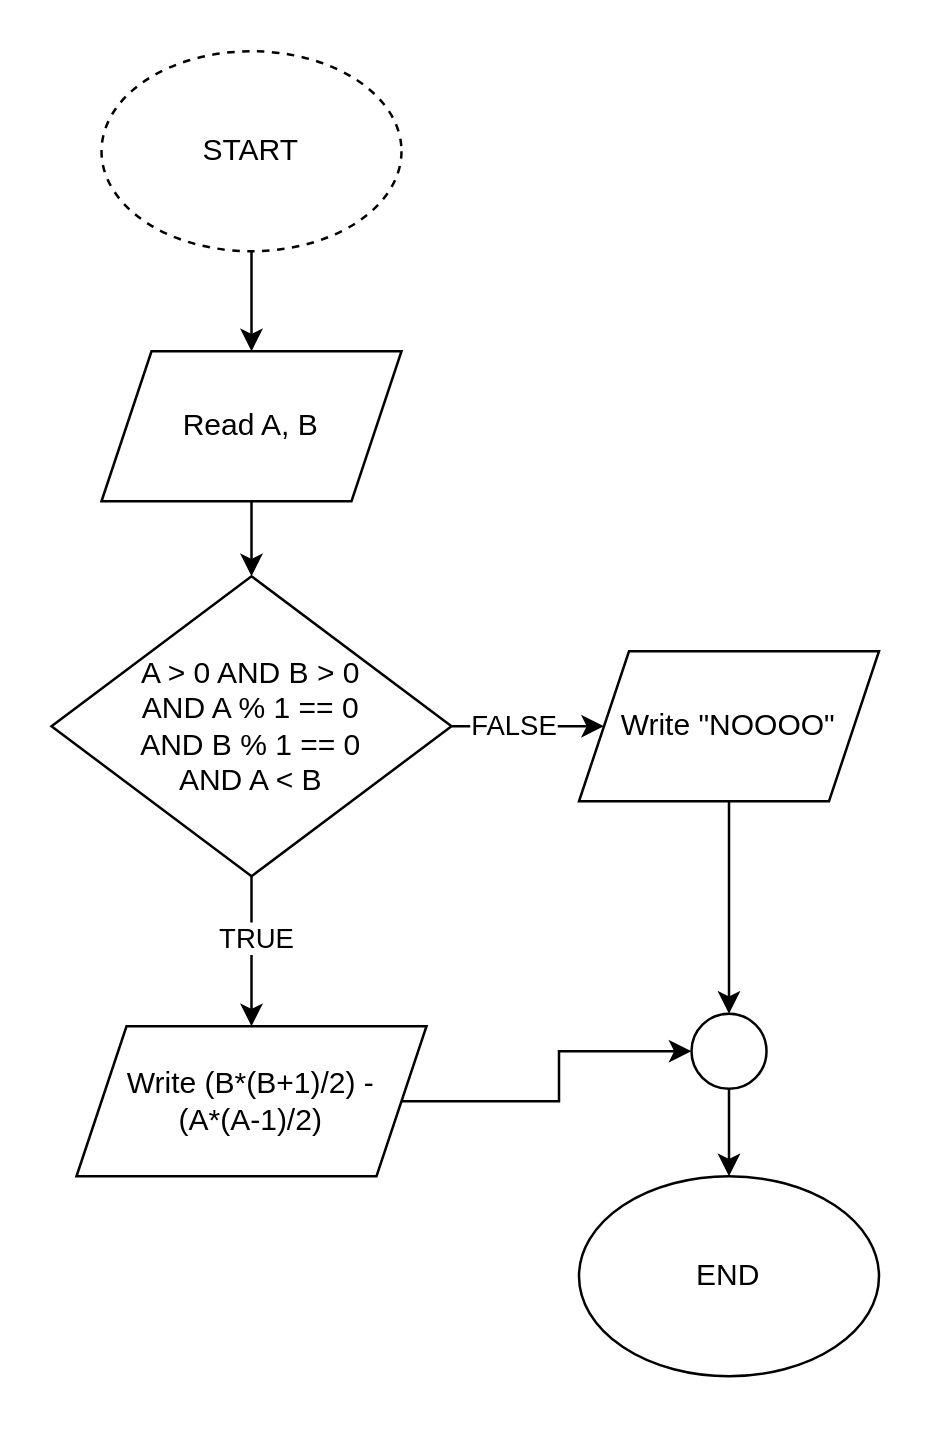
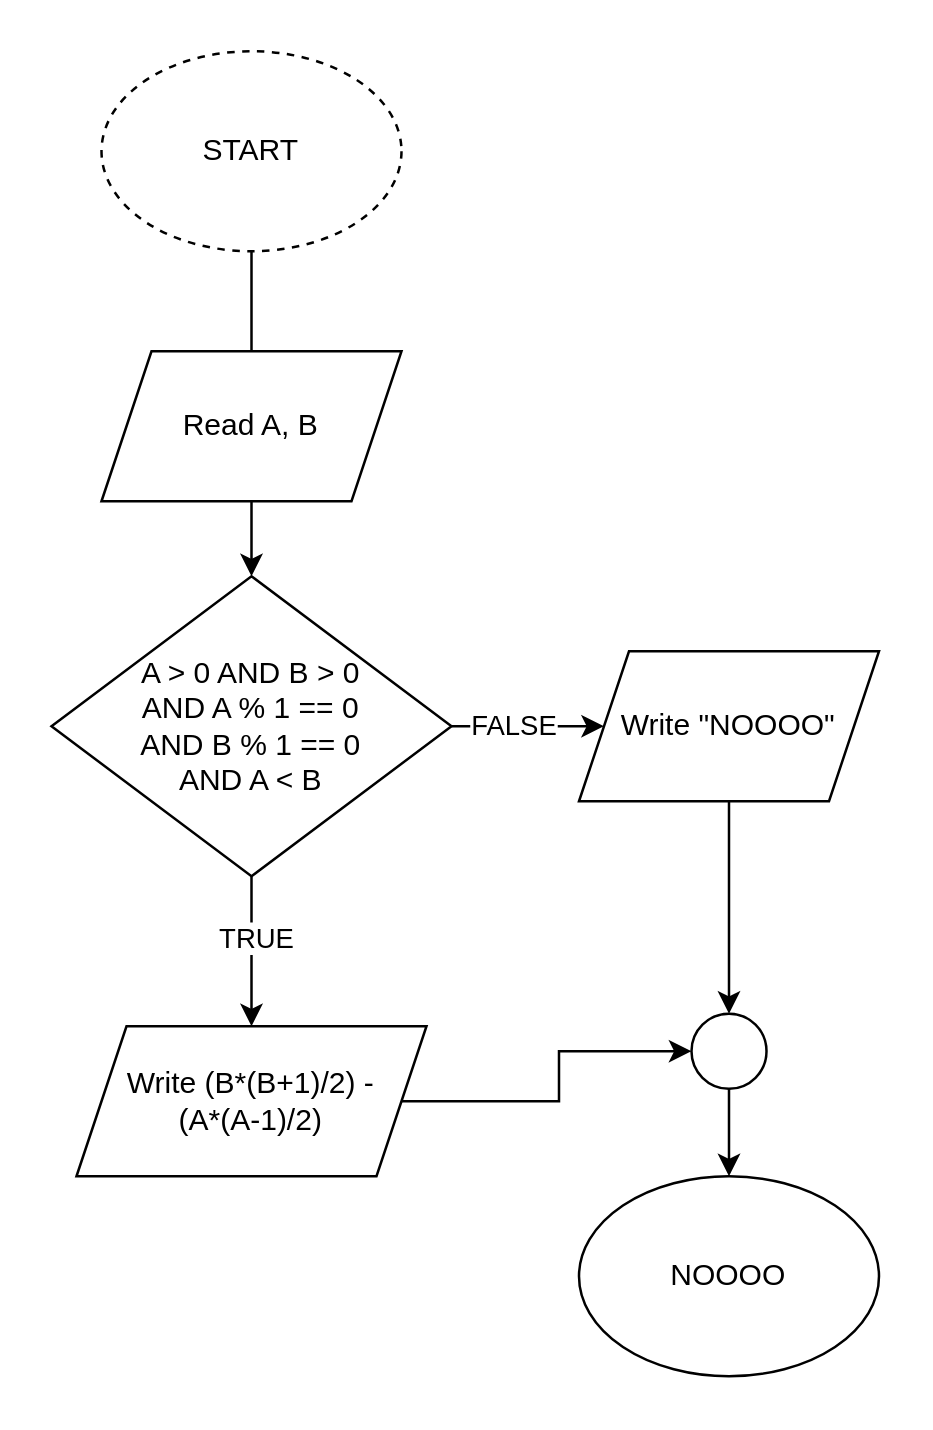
  <mxCell id="0" />
  <mxCell id="1" parent="0" />
- <mxCell id="2" style="edgeStyle=orthogonalEdgeStyle;rounded=0;orthogonalLoop=1;jettySize=auto;html=1;entryX=0.5;entryY=0;entryDx=0;entryDy=0;" parent="1" source="3" target="5" edge="1"><mxGeometry relative="1" as="geometry" /></mxCell>
+ <mxCell id="2" style="edgeStyle=orthogonalEdgeStyle;rounded=0;orthogonalLoop=1;jettySize=auto;html=1;entryX=0.5;entryY=0;entryDx=0;entryDy=0;endArrow=none;" parent="1" source="3" target="5" edge="1"><mxGeometry relative="1" as="geometry" /></mxCell>
  <mxCell id="3" value="START" style="ellipse;whiteSpace=wrap;html=1;dashed=1;" parent="1" vertex="1"><mxGeometry x="40" y="20" width="120" height="80" as="geometry" /></mxCell>
  <mxCell id="4" style="edgeStyle=orthogonalEdgeStyle;rounded=0;orthogonalLoop=1;jettySize=auto;html=1;" parent="1" source="5" target="10" edge="1"><mxGeometry relative="1" as="geometry" /></mxCell>
  <mxCell id="5" value="Read A, B" style="shape=parallelogram;perimeter=parallelogramPerimeter;whiteSpace=wrap;html=1;fixedSize=1;" parent="1" vertex="1"><mxGeometry x="40" y="140" width="120" height="60" as="geometry" /></mxCell>
  <mxCell id="6" style="edgeStyle=orthogonalEdgeStyle;rounded=0;orthogonalLoop=1;jettySize=auto;html=1;" parent="1" source="10" target="14" edge="1"><mxGeometry relative="1" as="geometry" /></mxCell>
  <mxCell id="7" value="TRUE" style="edgeLabel;html=1;align=center;verticalAlign=middle;resizable=0;points=[];" parent="6" vertex="1" connectable="0"><mxGeometry x="-0.2" y="1" relative="1" as="geometry"><mxPoint as="offset" /></mxGeometry></mxCell>
  <mxCell id="8" style="edgeStyle=orthogonalEdgeStyle;rounded=0;orthogonalLoop=1;jettySize=auto;html=1;" parent="1" source="10" target="12" edge="1"><mxGeometry relative="1" as="geometry" /></mxCell>
  <mxCell id="9" value="FALSE" style="edgeLabel;html=1;align=center;verticalAlign=middle;resizable=0;points=[];" parent="8" vertex="1" connectable="0"><mxGeometry x="-0.229" y="1" relative="1" as="geometry"><mxPoint as="offset" /></mxGeometry></mxCell>
  <mxCell id="10" value="&lt;div&gt;A &amp;gt; 0 AND B &amp;gt; 0 &lt;br&gt;&lt;/div&gt;&lt;div&gt;AND A % 1 == 0&lt;/div&gt;&lt;div&gt;AND B % 1 == 0&lt;/div&gt;&lt;div&gt;AND A &amp;lt; B&lt;br&gt;&lt;/div&gt;" style="rhombus;whiteSpace=wrap;html=1;" parent="1" vertex="1"><mxGeometry x="20" y="230" width="160" height="120" as="geometry" /></mxCell>
  <mxCell id="11" style="edgeStyle=orthogonalEdgeStyle;rounded=0;orthogonalLoop=1;jettySize=auto;html=1;entryX=0.5;entryY=0;entryDx=0;entryDy=0;" parent="1" source="12" target="16" edge="1"><mxGeometry relative="1" as="geometry"><mxPoint x="291" y="380" as="targetPoint" /></mxGeometry></mxCell>
  <mxCell id="12" value="Write &quot;NOOOO&quot;" style="shape=parallelogram;perimeter=parallelogramPerimeter;whiteSpace=wrap;html=1;fixedSize=1;" parent="1" vertex="1"><mxGeometry x="231" y="260" width="120" height="60" as="geometry" /></mxCell>
  <mxCell id="13" style="edgeStyle=orthogonalEdgeStyle;rounded=0;orthogonalLoop=1;jettySize=auto;html=1;entryX=0;entryY=0.5;entryDx=0;entryDy=0;" parent="1" source="14" target="16" edge="1"><mxGeometry relative="1" as="geometry"><mxPoint x="231" y="420" as="targetPoint" /></mxGeometry></mxCell>
  <mxCell id="14" value="Write (B*(B+1)/2) -&lt;div&gt;(A*(A-1)/2)&lt;/div&gt;" style="shape=parallelogram;perimeter=parallelogramPerimeter;whiteSpace=wrap;html=1;fixedSize=1;" parent="1" vertex="1"><mxGeometry x="30" y="410" width="140" height="60" as="geometry" /></mxCell>
  <mxCell id="15" style="edgeStyle=orthogonalEdgeStyle;rounded=0;orthogonalLoop=1;jettySize=auto;html=1;" edge="1" parent="1" source="16" target="17"><mxGeometry relative="1" as="geometry" /></mxCell>
  <mxCell id="16" value="" style="ellipse;whiteSpace=wrap;html=1;aspect=fixed;" vertex="1" parent="1"><mxGeometry x="276" y="405" width="30" height="30" as="geometry" /></mxCell>
- <mxCell id="17" value="END" style="ellipse;whiteSpace=wrap;html=1;" vertex="1" parent="1"><mxGeometry x="231" y="470" width="120" height="80" as="geometry" /></mxCell>
+ <mxCell id="17" value="NOOOO" style="ellipse;whiteSpace=wrap;html=1;" vertex="1" parent="1"><mxGeometry x="231" y="470" width="120" height="80" as="geometry" /></mxCell>
